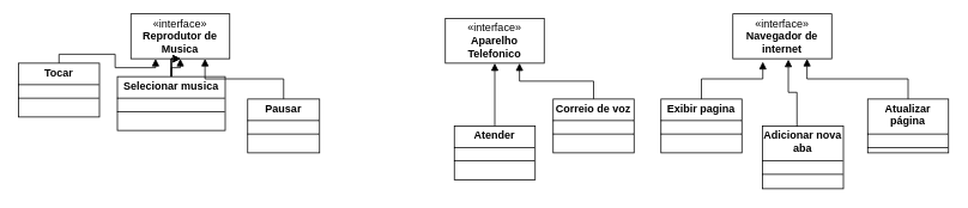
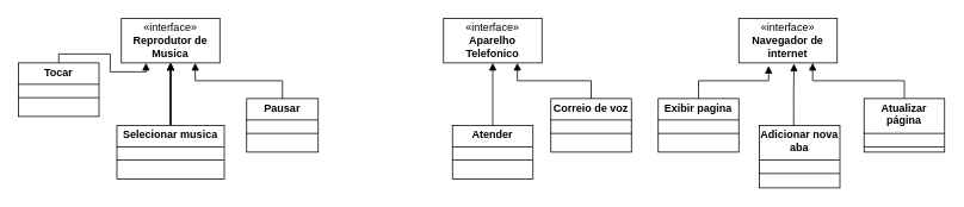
  <mxCell id="0" />
  <mxCell id="1" parent="0" />
- <mxCell id="2" value="«interface»&lt;br&gt;&lt;b&gt;Reprodutor de Musica&lt;/b&gt;" style="html=1;whiteSpace=wrap;" vertex="1" parent="1"><mxGeometry x="145" y="15" width="110" height="50" as="geometry" /></mxCell>
+ <mxCell id="2" value="«interface»&lt;br&gt;&lt;b&gt;Reprodutor de Musica&lt;/b&gt;" style="html=1;whiteSpace=wrap;" vertex="1" parent="1"><mxGeometry x="135" y="20" width="110" height="50" as="geometry" /></mxCell>
  <mxCell id="3" value="«interface»&lt;br&gt;&lt;b&gt;Aparelho Telefonico&lt;/b&gt;" style="html=1;whiteSpace=wrap;" vertex="1" parent="1"><mxGeometry x="495" y="20" width="110" height="50" as="geometry" /></mxCell>
- <mxCell id="4" value="«interface»&lt;div&gt;&lt;b&gt;Navegador de internet&lt;/b&gt;&lt;/div&gt;" style="html=1;whiteSpace=wrap;" vertex="1" parent="1"><mxGeometry x="815" y="15" width="110" height="50" as="geometry" /></mxCell>
+ <mxCell id="4" value="«interface»&lt;div&gt;&lt;b&gt;Navegador de internet&lt;/b&gt;&lt;/div&gt;" style="html=1;whiteSpace=wrap;" vertex="1" parent="1"><mxGeometry x="825" y="20" width="110" height="50" as="geometry" /></mxCell>
  <mxCell id="5" value="&lt;p style=&quot;margin:0px;margin-top:4px;text-align:center;&quot;&gt;&lt;b&gt;Tocar&lt;/b&gt;&lt;/p&gt;&lt;hr size=&quot;1&quot; style=&quot;border-style:solid;&quot;&gt;&lt;div style=&quot;height:2px;&quot;&gt;&lt;/div&gt;&lt;hr size=&quot;1&quot; style=&quot;border-style:solid;&quot;&gt;&lt;div style=&quot;height:2px;&quot;&gt;&lt;/div&gt;" style="verticalAlign=top;align=left;overflow=fill;html=1;whiteSpace=wrap;" vertex="1" parent="1"><mxGeometry x="20" y="70" width="90" height="60" as="geometry" /></mxCell>
  <mxCell id="6" value="&lt;p style=&quot;margin:0px;margin-top:4px;text-align:center;&quot;&gt;&lt;b&gt;Pausar&lt;/b&gt;&lt;/p&gt;&lt;hr size=&quot;1&quot; style=&quot;border-style:solid;&quot;&gt;&lt;div style=&quot;height:2px;&quot;&gt;&lt;/div&gt;&lt;hr size=&quot;1&quot; style=&quot;border-style:solid;&quot;&gt;&lt;div style=&quot;height:2px;&quot;&gt;&lt;/div&gt;" style="verticalAlign=top;align=left;overflow=fill;html=1;whiteSpace=wrap;" vertex="1" parent="1"><mxGeometry x="275" y="110" width="80" height="60" as="geometry" /></mxCell>
  <mxCell id="7" value="" style="edgeStyle=orthogonalEdgeStyle;rounded=0;orthogonalLoop=1;jettySize=auto;html=1;" edge="1" parent="1" source="10" target="2"><mxGeometry relative="1" as="geometry" /></mxCell>
  <mxCell id="8" value="" style="edgeStyle=orthogonalEdgeStyle;rounded=0;orthogonalLoop=1;jettySize=auto;html=1;" edge="1" parent="1" source="10" target="2"><mxGeometry relative="1" as="geometry" /></mxCell>
  <mxCell id="9" value="" style="edgeStyle=orthogonalEdgeStyle;rounded=0;orthogonalLoop=1;jettySize=auto;html=1;" edge="1" parent="1" source="10" target="2"><mxGeometry relative="1" as="geometry" /></mxCell>
- <mxCell id="10" value="&lt;p style=&quot;margin:0px;margin-top:4px;text-align:center;&quot;&gt;&lt;b&gt;Selecionar musica&lt;/b&gt;&lt;/p&gt;&lt;hr size=&quot;1&quot; style=&quot;border-style:solid;&quot;&gt;&lt;div style=&quot;height:2px;&quot;&gt;&lt;/div&gt;&lt;hr size=&quot;1&quot; style=&quot;border-style:solid;&quot;&gt;&lt;div style=&quot;height:2px;&quot;&gt;&lt;/div&gt;" style="verticalAlign=top;align=left;overflow=fill;html=1;whiteSpace=wrap;" vertex="1" parent="1"><mxGeometry x="130" y="85" width="120" height="60" as="geometry" /></mxCell>
+ <mxCell id="10" value="&lt;p style=&quot;margin:0px;margin-top:4px;text-align:center;&quot;&gt;&lt;b&gt;Selecionar musica&lt;/b&gt;&lt;/p&gt;&lt;hr size=&quot;1&quot; style=&quot;border-style:solid;&quot;&gt;&lt;div style=&quot;height:2px;&quot;&gt;&lt;/div&gt;&lt;hr size=&quot;1&quot; style=&quot;border-style:solid;&quot;&gt;&lt;div style=&quot;height:2px;&quot;&gt;&lt;/div&gt;" style="verticalAlign=top;align=left;overflow=fill;html=1;whiteSpace=wrap;" vertex="1" parent="1"><mxGeometry x="130" y="140" width="120" height="60" as="geometry" /></mxCell>
  <mxCell id="11" value="&lt;p style=&quot;margin:0px;margin-top:4px;text-align:center;&quot;&gt;&lt;b&gt;Atender&lt;/b&gt;&lt;/p&gt;&lt;hr size=&quot;1&quot; style=&quot;border-style:solid;&quot;&gt;&lt;div style=&quot;height:2px;&quot;&gt;&lt;/div&gt;&lt;hr size=&quot;1&quot; style=&quot;border-style:solid;&quot;&gt;&lt;div style=&quot;height:2px;&quot;&gt;&lt;/div&gt;" style="verticalAlign=top;align=left;overflow=fill;html=1;whiteSpace=wrap;" vertex="1" parent="1"><mxGeometry x="505" y="140" width="90" height="60" as="geometry" /></mxCell>
  <mxCell id="12" value="&lt;p style=&quot;margin:0px;margin-top:4px;text-align:center;&quot;&gt;&lt;b&gt;Correio de voz&lt;/b&gt;&lt;/p&gt;&lt;hr size=&quot;1&quot; style=&quot;border-style:solid;&quot;&gt;&lt;div style=&quot;height:2px;&quot;&gt;&lt;/div&gt;&lt;hr size=&quot;1&quot; style=&quot;border-style:solid;&quot;&gt;&lt;div style=&quot;height:2px;&quot;&gt;&lt;/div&gt;" style="verticalAlign=top;align=left;overflow=fill;html=1;whiteSpace=wrap;" vertex="1" parent="1"><mxGeometry x="615" y="110" width="90" height="60" as="geometry" /></mxCell>
  <mxCell id="13" value="&lt;p style=&quot;margin:0px;margin-top:4px;text-align:center;&quot;&gt;&lt;b&gt;Exibir pagina&lt;/b&gt;&lt;/p&gt;&lt;hr size=&quot;1&quot; style=&quot;border-style:solid;&quot;&gt;&lt;div style=&quot;height:2px;&quot;&gt;&lt;/div&gt;&lt;hr size=&quot;1&quot; style=&quot;border-style:solid;&quot;&gt;&lt;div style=&quot;height:2px;&quot;&gt;&lt;/div&gt;" style="verticalAlign=top;align=left;overflow=fill;html=1;whiteSpace=wrap;" vertex="1" parent="1"><mxGeometry x="735" y="110" width="90" height="60" as="geometry" /></mxCell>
  <mxCell id="14" value="" style="endArrow=block;endFill=1;html=1;edgeStyle=orthogonalEdgeStyle;align=left;verticalAlign=top;rounded=0;exitX=0.5;exitY=0;exitDx=0;exitDy=0;entryX=0.5;entryY=1;entryDx=0;entryDy=0;" edge="1" parent="1" source="10" target="2"><mxGeometry x="-1" relative="1" as="geometry"><mxPoint x="525" y="210" as="sourcePoint" /><mxPoint x="685" y="210" as="targetPoint" /></mxGeometry></mxCell>
  <mxCell id="15" value="" style="endArrow=block;endFill=1;html=1;edgeStyle=orthogonalEdgeStyle;align=left;verticalAlign=top;rounded=0;exitX=0.5;exitY=0;exitDx=0;exitDy=0;entryX=0.75;entryY=1;entryDx=0;entryDy=0;" edge="1" parent="1" source="6" target="2"><mxGeometry x="-1" relative="1" as="geometry"><mxPoint x="200" y="150" as="sourcePoint" /><mxPoint x="200" y="80" as="targetPoint" /></mxGeometry></mxCell>
  <mxCell id="16" value="" style="endArrow=block;endFill=1;html=1;edgeStyle=orthogonalEdgeStyle;align=left;verticalAlign=top;rounded=0;exitX=0.5;exitY=0;exitDx=0;exitDy=0;entryX=0.25;entryY=1;entryDx=0;entryDy=0;" edge="1" parent="1" source="5" target="2"><mxGeometry x="-1" relative="1" as="geometry"><mxPoint x="82" y="80" as="sourcePoint" /><mxPoint x="-15" y="40" as="targetPoint" /></mxGeometry></mxCell>
  <mxCell id="17" value="&lt;p style=&quot;margin:0px;margin-top:4px;text-align:center;&quot;&gt;&lt;b&gt;Adicionar nova aba&lt;/b&gt;&lt;/p&gt;&lt;hr size=&quot;1&quot; style=&quot;border-style:solid;&quot;&gt;&lt;div style=&quot;height:2px;&quot;&gt;&lt;/div&gt;&lt;hr size=&quot;1&quot; style=&quot;border-style:solid;&quot;&gt;&lt;div style=&quot;height:2px;&quot;&gt;&lt;/div&gt;" style="verticalAlign=top;align=left;overflow=fill;html=1;whiteSpace=wrap;" vertex="1" parent="1"><mxGeometry x="848" y="140" width="90" height="70" as="geometry" /></mxCell>
  <mxCell id="18" value="&lt;p style=&quot;margin:0px;margin-top:4px;text-align:center;&quot;&gt;&lt;b&gt;Atualizar página&lt;/b&gt;&lt;/p&gt;&lt;hr size=&quot;1&quot; style=&quot;border-style:solid;&quot;&gt;&lt;div style=&quot;height:2px;&quot;&gt;&lt;/div&gt;&lt;hr size=&quot;1&quot; style=&quot;border-style:solid;&quot;&gt;&lt;div style=&quot;height:2px;&quot;&gt;&lt;/div&gt;" style="verticalAlign=top;align=left;overflow=fill;html=1;whiteSpace=wrap;" vertex="1" parent="1"><mxGeometry x="965" y="110" width="90" height="60" as="geometry" /></mxCell>
  <mxCell id="19" value="" style="endArrow=block;endFill=1;html=1;edgeStyle=orthogonalEdgeStyle;align=left;verticalAlign=top;rounded=0;exitX=0.5;exitY=0;exitDx=0;exitDy=0;entryX=0.5;entryY=1;entryDx=0;entryDy=0;" edge="1" parent="1" source="11" target="3"><mxGeometry x="-1" y="18" relative="1" as="geometry"><mxPoint x="335" y="130" as="sourcePoint" /><mxPoint x="238" y="90" as="targetPoint" /><mxPoint x="3" y="10" as="offset" /></mxGeometry></mxCell>
  <mxCell id="20" value="" style="endArrow=block;endFill=1;html=1;edgeStyle=orthogonalEdgeStyle;align=left;verticalAlign=top;rounded=0;exitX=0.5;exitY=0;exitDx=0;exitDy=0;entryX=0.75;entryY=1;entryDx=0;entryDy=0;" edge="1" parent="1" source="12" target="3"><mxGeometry x="-1" relative="1" as="geometry"><mxPoint x="345" y="140" as="sourcePoint" /><mxPoint x="248" y="100" as="targetPoint" /></mxGeometry></mxCell>
  <mxCell id="21" value="" style="endArrow=block;endFill=1;html=1;edgeStyle=orthogonalEdgeStyle;align=left;verticalAlign=top;rounded=0;exitX=0.5;exitY=0;exitDx=0;exitDy=0;entryX=0.303;entryY=1.067;entryDx=0;entryDy=0;entryPerimeter=0;" edge="1" parent="1" source="13" target="4"><mxGeometry x="-1" relative="1" as="geometry"><mxPoint x="355" y="150" as="sourcePoint" /><mxPoint x="258" y="110" as="targetPoint" /></mxGeometry></mxCell>
  <mxCell id="22" value="" style="endArrow=block;endFill=1;html=1;edgeStyle=orthogonalEdgeStyle;align=left;verticalAlign=top;rounded=0;exitX=0.426;exitY=0.012;exitDx=0;exitDy=0;entryX=0.561;entryY=1.017;entryDx=0;entryDy=0;entryPerimeter=0;exitPerimeter=0;" edge="1" parent="1" source="17" target="4"><mxGeometry x="-1" relative="1" as="geometry"><mxPoint x="365" y="160" as="sourcePoint" /><mxPoint x="268" y="120" as="targetPoint" /><mxPoint as="offset" /></mxGeometry></mxCell>
  <mxCell id="23" value="" style="endArrow=block;endFill=1;html=1;edgeStyle=orthogonalEdgeStyle;align=left;verticalAlign=top;rounded=0;entryX=0.75;entryY=1;entryDx=0;entryDy=0;exitX=0.5;exitY=0;exitDx=0;exitDy=0;" edge="1" parent="1" source="18" target="4"><mxGeometry x="-1" relative="1" as="geometry"><mxPoint x="1005" y="100" as="sourcePoint" /><mxPoint x="278" y="130" as="targetPoint" /></mxGeometry></mxCell>
